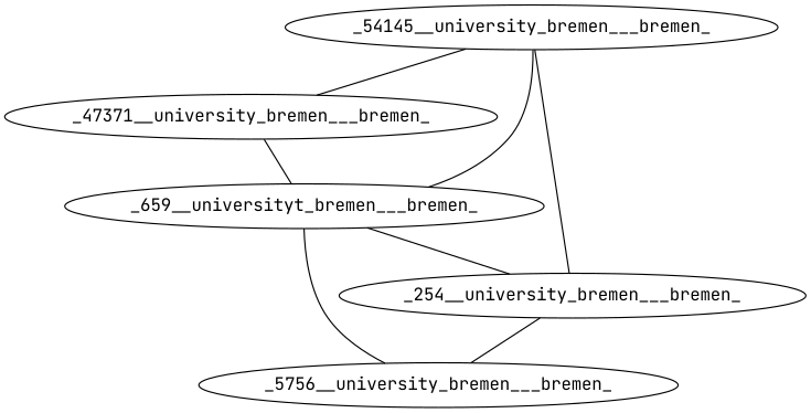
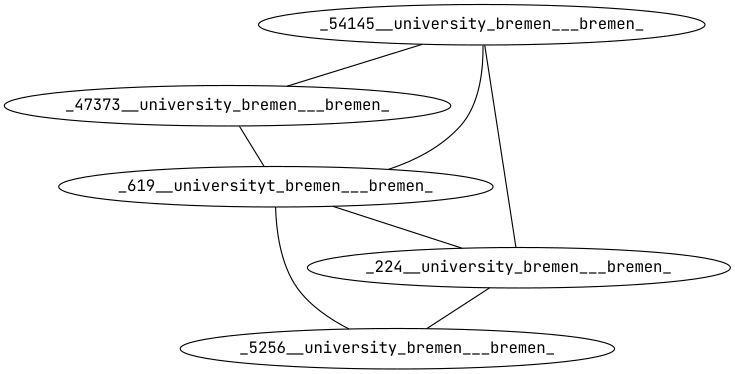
  graph {
    fontname="JetBrains Mono"
    node [fontname="JetBrains Mono"]
    edge [fontname="JetBrains Mono"]
    _54145__university_bremen___bremen_
-   _47373__university_bremen___bremen_ [label=_47371__university_bremen___bremen_]
-   _224__university_bremen___bremen_ [label=_254__university_bremen___bremen_]
-   _619__universityt_bremen___bremen_ [label=_659__universityt_bremen___bremen_]
-   _5756__university_bremen___bremen_
+   _47373__university_bremen___bremen_
+   _224__university_bremen___bremen_
+   _619__universityt_bremen___bremen_
+   _5756__university_bremen___bremen_ [label=_5256__university_bremen___bremen_]
    _54145__university_bremen___bremen_ -- _47373__university_bremen___bremen_
    _54145__university_bremen___bremen_ -- _224__university_bremen___bremen_
    _54145__university_bremen___bremen_ -- _619__universityt_bremen___bremen_
    _47373__university_bremen___bremen_ -- _619__universityt_bremen___bremen_
    _224__university_bremen___bremen_ -- _5756__university_bremen___bremen_
    _619__universityt_bremen___bremen_ -- _224__university_bremen___bremen_
    _619__universityt_bremen___bremen_ -- _5756__university_bremen___bremen_
  }
